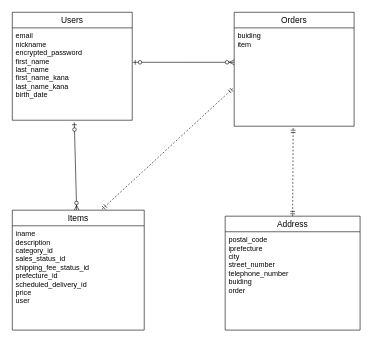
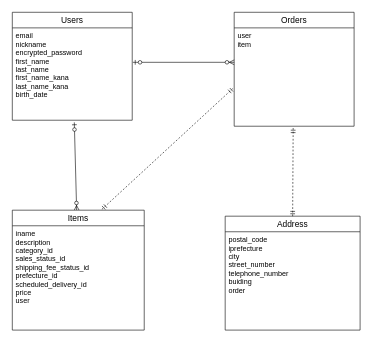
  <mxCell id="0" />
  <mxCell id="1" parent="0" />
  <mxCell id="2" value="" style="fontSize=12;html=1;endArrow=ERzeroToMany;startArrow=ERzeroToOne;exitX=0.517;exitY=1.023;exitDx=0;exitDy=0;shadow=0;exitPerimeter=0;" parent="1" source="4" target="7" edge="1"><mxGeometry width="100" height="100" relative="1" as="geometry"><mxPoint x="70" y="320" as="sourcePoint" /><mxPoint x="80" y="260" as="targetPoint" /></mxGeometry></mxCell>
  <mxCell id="3" value="Users" style="swimlane;fontStyle=0;childLayout=stackLayout;horizontal=1;startSize=26;horizontalStack=0;resizeParent=1;resizeParentMax=0;resizeLast=0;collapsible=1;marginBottom=0;align=center;fontSize=14;" parent="1" vertex="1"><mxGeometry x="20" y="20" width="200" height="180" as="geometry" /></mxCell>
  <mxCell id="4" value="email&#10;nickname&#10;encrypted_password&#10;first_name&#10;last_name&#10;first_name_kana&#10;last_name_kana&#10;birth_date" style="text;strokeColor=none;fillColor=none;spacingLeft=4;spacingRight=4;overflow=hidden;rotatable=0;points=[[0,0.5],[1,0.5]];portConstraint=eastwest;fontSize=12;" parent="3" vertex="1"><mxGeometry y="26" width="200" height="154" as="geometry" /></mxCell>
  <mxCell id="5" value="Orders" style="swimlane;fontStyle=0;childLayout=stackLayout;horizontal=1;startSize=26;horizontalStack=0;resizeParent=1;resizeParentMax=0;resizeLast=0;collapsible=1;marginBottom=0;align=center;fontSize=14;" parent="1" vertex="1"><mxGeometry x="390" y="20" width="200" height="190" as="geometry" /></mxCell>
- <mxCell id="6" value="buiding&#10;item" style="text;strokeColor=none;fillColor=none;spacingLeft=4;spacingRight=4;overflow=hidden;rotatable=0;points=[[0,0.5],[1,0.5]];portConstraint=eastwest;fontSize=12;" parent="5" vertex="1"><mxGeometry y="26" width="200" height="164" as="geometry" /></mxCell>
+ <mxCell id="6" value="user&#10;item" style="text;strokeColor=none;fillColor=none;spacingLeft=4;spacingRight=4;overflow=hidden;rotatable=0;points=[[0,0.5],[1,0.5]];portConstraint=eastwest;fontSize=12;" parent="5" vertex="1"><mxGeometry y="26" width="200" height="164" as="geometry" /></mxCell>
  <mxCell id="7" value="Items" style="swimlane;fontStyle=0;childLayout=stackLayout;horizontal=1;startSize=26;horizontalStack=0;resizeParent=1;resizeParentMax=0;resizeLast=0;collapsible=1;marginBottom=0;align=center;fontSize=14;" parent="1" vertex="1"><mxGeometry x="20" y="350" width="220" height="200" as="geometry" /></mxCell>
  <mxCell id="8" value="iname&#10;description&#10;category_id&#10;sales_status_id&#10;shipping_fee_status_id&#10;prefecture_id&#10;scheduled_delivery_id&#10;price&#10;user" style="text;strokeColor=none;fillColor=none;spacingLeft=4;spacingRight=4;overflow=hidden;rotatable=0;points=[[0,0.5],[1,0.5]];portConstraint=eastwest;fontSize=12;" parent="7" vertex="1"><mxGeometry y="26" width="220" height="174" as="geometry" /></mxCell>
  <mxCell id="9" value="Address" style="swimlane;fontStyle=0;childLayout=stackLayout;horizontal=1;startSize=26;horizontalStack=0;resizeParent=1;resizeParentMax=0;resizeLast=0;collapsible=1;marginBottom=0;align=center;fontSize=14;" parent="1" vertex="1"><mxGeometry x="375" y="360" width="225" height="190" as="geometry" /></mxCell>
  <mxCell id="10" value="postal_code&#10;iprefecture&#10;city&#10;street_number&#10;telephone_number&#10;buiding&#10;order" style="text;strokeColor=none;fillColor=none;spacingLeft=4;spacingRight=4;overflow=hidden;rotatable=0;points=[[0,0.5],[1,0.5]];portConstraint=eastwest;fontSize=12;" parent="9" vertex="1"><mxGeometry y="26" width="225" height="164" as="geometry" /></mxCell>
  <mxCell id="11" value="" style="fontSize=12;html=1;endArrow=ERzeroToMany;startArrow=ERzeroToOne;exitX=1.005;exitY=0.373;exitDx=0;exitDy=0;exitPerimeter=0;entryX=0;entryY=0.35;entryDx=0;entryDy=0;jumpSize=13;entryPerimeter=0;" parent="1" source="4" target="6" edge="1"><mxGeometry width="100" height="100" relative="1" as="geometry"><mxPoint x="278" y="59.998" as="sourcePoint" /><mxPoint x="390" y="91" as="targetPoint" /></mxGeometry></mxCell>
  <mxCell id="12" value="" style="fontSize=12;html=1;endArrow=ERmandOne;startArrow=ERmandOne;shadow=0;exitX=0.679;exitY=-0.007;exitDx=0;exitDy=0;exitPerimeter=0;entryX=-0.008;entryY=0.613;entryDx=0;entryDy=0;entryPerimeter=0;dashed=1;" parent="1" source="7" target="6" edge="1"><mxGeometry width="100" height="100" relative="1" as="geometry"><mxPoint x="290" y="370" as="sourcePoint" /><mxPoint x="360" y="220" as="targetPoint" /></mxGeometry></mxCell>
  <mxCell id="13" value="" style="fontSize=12;html=1;endArrow=ERmandOne;startArrow=ERmandOne;shadow=0;exitX=0.5;exitY=0;exitDx=0;exitDy=0;entryX=0.492;entryY=1.016;entryDx=0;entryDy=0;entryPerimeter=0;dashed=1;" parent="1" source="9" target="6" edge="1"><mxGeometry width="100" height="100" relative="1" as="geometry"><mxPoint x="179.38" y="358.6" as="sourcePoint" /><mxPoint x="398.4" y="156.532" as="targetPoint" /></mxGeometry></mxCell>
